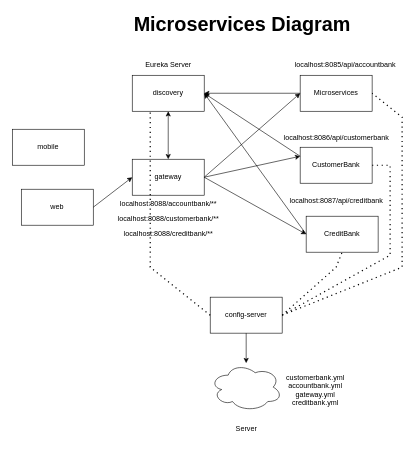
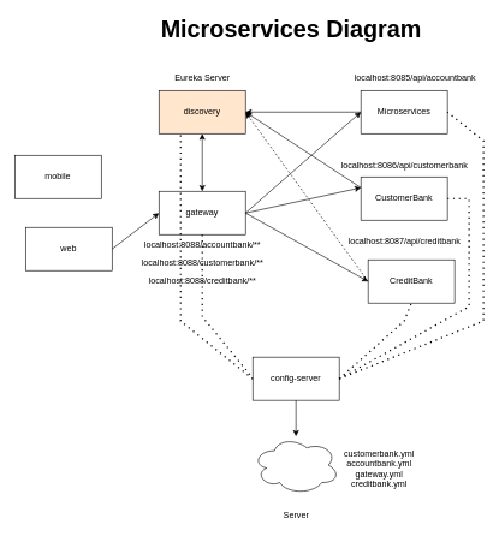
  <mxCell id="0" />
  <mxCell id="1" parent="0" />
  <mxCell id="2" value="mobile" style="rounded=0;whiteSpace=wrap;html=1;" parent="1" vertex="1"><mxGeometry x="20" y="215" width="120" height="60" as="geometry" /></mxCell>
  <mxCell id="3" value="web" style="rounded=0;whiteSpace=wrap;html=1;" parent="1" vertex="1"><mxGeometry x="35" y="315" width="120" height="60" as="geometry" /></mxCell>
  <mxCell id="4" value="gateway" style="rounded=0;whiteSpace=wrap;html=1;" parent="1" vertex="1"><mxGeometry x="220" y="265" width="120" height="60" as="geometry" /></mxCell>
- <mxCell id="5" value="discovery" style="rounded=0;whiteSpace=wrap;html=1;" parent="1" vertex="1"><mxGeometry x="220" y="125" width="120" height="60" as="geometry" /></mxCell>
+ <mxCell id="5" value="discovery" style="rounded=0;whiteSpace=wrap;html=1;fillColor=#ffe6cc;" parent="1" vertex="1"><mxGeometry x="220" y="125" width="120" height="60" as="geometry" /></mxCell>
  <mxCell id="6" value="Microservices" style="rounded=0;whiteSpace=wrap;html=1;" parent="1" vertex="1"><mxGeometry x="500" y="125" width="120" height="60" as="geometry" /></mxCell>
  <mxCell id="7" value="CustomerBank" style="rounded=0;whiteSpace=wrap;html=1;" parent="1" vertex="1"><mxGeometry x="500" y="245" width="120" height="60" as="geometry" /></mxCell>
  <mxCell id="8" value="config-server" style="rounded=0;whiteSpace=wrap;html=1;" parent="1" vertex="1"><mxGeometry x="350" y="495" width="120" height="60" as="geometry" /></mxCell>
+ <mxCell id="9" value="" style="endArrow=none;dashed=1;html=1;dashPattern=1 3;strokeWidth=2;rounded=0;exitX=0.5;exitY=1;exitDx=0;exitDy=0;entryX=-0.033;entryY=0.4;entryDx=0;entryDy=0;entryPerimeter=0;" parent="1" source="4" target="8" edge="1"><mxGeometry width="50" height="50" relative="1" as="geometry"><mxPoint x="380" y="375" as="sourcePoint" /><mxPoint x="430" y="325" as="targetPoint" /><Array as="points"><mxPoint x="280" y="439" /></Array></mxGeometry></mxCell>
  <mxCell id="10" value="" style="endArrow=none;dashed=1;html=1;dashPattern=1 3;strokeWidth=2;rounded=0;entryX=1;entryY=0.5;entryDx=0;entryDy=0;exitX=1;exitY=0.5;exitDx=0;exitDy=0;" parent="1" target="6" edge="1" source="8"><mxGeometry width="50" height="50" relative="1" as="geometry"><mxPoint x="470" y="445" as="sourcePoint" /><mxPoint x="430" y="325" as="targetPoint" /><Array as="points"><mxPoint x="670" y="445" /><mxPoint x="670" y="195" /></Array></mxGeometry></mxCell>
  <mxCell id="11" value="" style="endArrow=none;dashed=1;html=1;dashPattern=1 3;strokeWidth=2;rounded=0;entryX=0.25;entryY=1;entryDx=0;entryDy=0;exitX=0;exitY=0.5;exitDx=0;exitDy=0;" parent="1" source="8" target="5" edge="1"><mxGeometry width="50" height="50" relative="1" as="geometry"><mxPoint x="380" y="375" as="sourcePoint" /><mxPoint x="430" y="325" as="targetPoint" /><Array as="points"><mxPoint x="250" y="445" /></Array></mxGeometry></mxCell>
  <mxCell id="12" value="" style="endArrow=classic;startArrow=classic;html=1;rounded=0;entryX=0.5;entryY=1;entryDx=0;entryDy=0;" parent="1" source="4" target="5" edge="1"><mxGeometry width="50" height="50" relative="1" as="geometry"><mxPoint x="380" y="375" as="sourcePoint" /><mxPoint x="430" y="325" as="targetPoint" /></mxGeometry></mxCell>
  <mxCell id="13" value="" style="endArrow=classic;html=1;rounded=0;exitX=1;exitY=0.5;exitDx=0;exitDy=0;entryX=0;entryY=0.25;entryDx=0;entryDy=0;" parent="1" source="4" target="7" edge="1"><mxGeometry width="50" height="50" relative="1" as="geometry"><mxPoint x="380" y="375" as="sourcePoint" /><mxPoint x="430" y="325" as="targetPoint" /></mxGeometry></mxCell>
  <mxCell id="14" value="" style="endArrow=classic;html=1;rounded=0;entryX=0;entryY=0.5;entryDx=0;entryDy=0;exitX=1;exitY=0.5;exitDx=0;exitDy=0;" parent="1" source="4" target="6" edge="1"><mxGeometry width="50" height="50" relative="1" as="geometry"><mxPoint x="380" y="375" as="sourcePoint" /><mxPoint x="430" y="325" as="targetPoint" /></mxGeometry></mxCell>
  <mxCell id="15" value="" style="endArrow=classic;html=1;rounded=0;entryX=1;entryY=0.5;entryDx=0;entryDy=0;exitX=0;exitY=0.5;exitDx=0;exitDy=0;" parent="1" source="6" target="5" edge="1"><mxGeometry width="50" height="50" relative="1" as="geometry"><mxPoint x="380" y="375" as="sourcePoint" /><mxPoint x="430" y="325" as="targetPoint" /></mxGeometry></mxCell>
  <mxCell id="16" value="" style="endArrow=classic;html=1;rounded=0;exitX=0;exitY=0.25;exitDx=0;exitDy=0;" parent="1" source="7" edge="1"><mxGeometry width="50" height="50" relative="1" as="geometry"><mxPoint x="380" y="375" as="sourcePoint" /><mxPoint x="340" y="155" as="targetPoint" /></mxGeometry></mxCell>
  <mxCell id="17" value="" style="endArrow=classic;html=1;rounded=0;exitX=1;exitY=0.5;exitDx=0;exitDy=0;entryX=0;entryY=0.5;entryDx=0;entryDy=0;" parent="1" source="3" target="4" edge="1"><mxGeometry width="50" height="50" relative="1" as="geometry"><mxPoint x="380" y="375" as="sourcePoint" /><mxPoint x="430" y="325" as="targetPoint" /></mxGeometry></mxCell>
  <mxCell id="18" value="Eureka Server" style="text;html=1;align=center;verticalAlign=middle;resizable=0;points=[];autosize=1;strokeColor=none;fillColor=none;" parent="1" vertex="1"><mxGeometry x="230" y="92" width="100" height="30" as="geometry" /></mxCell>
  <mxCell id="19" value="" style="ellipse;shape=cloud;whiteSpace=wrap;html=1;" parent="1" vertex="1"><mxGeometry x="350" y="605" width="120" height="80" as="geometry" /></mxCell>
  <mxCell id="20" value="Server" style="text;html=1;align=center;verticalAlign=middle;resizable=0;points=[];autosize=1;strokeColor=none;fillColor=none;" parent="1" vertex="1"><mxGeometry x="380" y="700" width="60" height="30" as="geometry" /></mxCell>
  <mxCell id="21" value="" style="endArrow=classic;html=1;rounded=0;exitX=0.5;exitY=1;exitDx=0;exitDy=0;" parent="1" source="8" target="19" edge="1"><mxGeometry width="50" height="50" relative="1" as="geometry"><mxPoint x="380" y="565" as="sourcePoint" /><mxPoint x="430" y="515" as="targetPoint" /></mxGeometry></mxCell>
  <mxCell id="22" value="localhost:8085/api/accountbank" style="text;html=1;align=center;verticalAlign=middle;resizable=0;points=[];autosize=1;strokeColor=none;fillColor=none;" parent="1" vertex="1"><mxGeometry x="480" y="92" width="190" height="30" as="geometry" /></mxCell>
  <mxCell id="23" value="localhost:8086/api/customerbank" style="text;html=1;align=center;verticalAlign=middle;resizable=0;points=[];autosize=1;strokeColor=none;fillColor=none;" parent="1" vertex="1"><mxGeometry x="460" y="215" width="200" height="30" as="geometry" /></mxCell>
  <mxCell id="24" value="localhost:8088/accountbank/**" style="text;html=1;align=center;verticalAlign=middle;resizable=0;points=[];autosize=1;strokeColor=none;fillColor=none;" parent="1" vertex="1"><mxGeometry x="190" y="325" width="180" height="30" as="geometry" /></mxCell>
  <mxCell id="25" value="localhost:8088/customerbank/**" style="text;html=1;align=center;verticalAlign=middle;resizable=0;points=[];autosize=1;strokeColor=none;fillColor=none;" parent="1" vertex="1"><mxGeometry x="185" y="350" width="190" height="30" as="geometry" /></mxCell>
  <mxCell id="26" value="customerbank.yml&lt;br&gt;accountbank.yml&lt;br&gt;gateway.yml&lt;br&gt;creditbank.yml" style="text;html=1;align=center;verticalAlign=middle;resizable=0;points=[];autosize=1;strokeColor=none;fillColor=none;" parent="1" vertex="1"><mxGeometry x="465" y="615" width="120" height="70" as="geometry" /></mxCell>
  <mxCell id="27" value="CreditBank" style="rounded=0;whiteSpace=wrap;html=1;" vertex="1" parent="1"><mxGeometry x="510" y="360" width="120" height="60" as="geometry" /></mxCell>
  <mxCell id="28" value="" style="endArrow=none;dashed=1;html=1;dashPattern=1 3;strokeWidth=2;rounded=0;entryX=0.5;entryY=1;entryDx=0;entryDy=0;exitX=1;exitY=0.5;exitDx=0;exitDy=0;" edge="1" parent="1" source="8" target="27"><mxGeometry width="50" height="50" relative="1" as="geometry"><mxPoint x="470" y="525" as="sourcePoint" /><mxPoint x="560" y="339" as="targetPoint" /><Array as="points"><mxPoint x="560" y="445" /></Array></mxGeometry></mxCell>
  <mxCell id="29" value="" style="endArrow=classic;html=1;rounded=0;exitX=1;exitY=0.5;exitDx=0;exitDy=0;entryX=0;entryY=0.5;entryDx=0;entryDy=0;" edge="1" parent="1" source="4" target="27"><mxGeometry width="50" height="50" relative="1" as="geometry"><mxPoint x="350" y="305" as="sourcePoint" /><mxPoint x="510" y="270" as="targetPoint" /></mxGeometry></mxCell>
- <mxCell id="30" value="" style="endArrow=classic;html=1;rounded=0;exitX=0;exitY=0.5;exitDx=0;exitDy=0;entryX=1;entryY=0.5;entryDx=0;entryDy=0;" edge="1" parent="1" source="27" target="5"><mxGeometry width="50" height="50" relative="1" as="geometry"><mxPoint x="500" y="355" as="sourcePoint" /><mxPoint x="350" y="165" as="targetPoint" /></mxGeometry></mxCell>
+ <mxCell id="30" value="" style="endArrow=classic;html=1;rounded=0;exitX=0;exitY=0.5;exitDx=0;exitDy=0;entryX=1;entryY=0.5;entryDx=0;entryDy=0;dashed=1;" edge="1" parent="1" source="27" target="5"><mxGeometry width="50" height="50" relative="1" as="geometry"><mxPoint x="500" y="355" as="sourcePoint" /><mxPoint x="350" y="165" as="targetPoint" /></mxGeometry></mxCell>
  <mxCell id="31" value="localhost:8087/api/creditbank" style="text;html=1;align=center;verticalAlign=middle;resizable=0;points=[];autosize=1;strokeColor=none;fillColor=none;" vertex="1" parent="1"><mxGeometry x="470" y="320" width="180" height="30" as="geometry" /></mxCell>
  <mxCell id="32" value="" style="endArrow=none;dashed=1;html=1;dashPattern=1 3;strokeWidth=2;rounded=0;exitX=1;exitY=0.5;exitDx=0;exitDy=0;entryX=1;entryY=0.5;entryDx=0;entryDy=0;" edge="1" parent="1" source="8" target="7"><mxGeometry width="50" height="50" relative="1" as="geometry"><mxPoint x="480" y="535" as="sourcePoint" /><mxPoint x="650" y="275" as="targetPoint" /><Array as="points"><mxPoint x="650" y="425" /><mxPoint x="650" y="275" /></Array></mxGeometry></mxCell>
  <mxCell id="33" value="localhost:8088/creditbank/**" style="text;html=1;align=center;verticalAlign=middle;resizable=0;points=[];autosize=1;strokeColor=none;fillColor=none;" vertex="1" parent="1"><mxGeometry x="195" y="375" width="170" height="30" as="geometry" /></mxCell>
  <mxCell id="34" value="&lt;font style=&quot;font-size: 33px;&quot;&gt;Microservices Diagram&lt;/font&gt;" style="text;strokeColor=none;fillColor=none;html=1;fontSize=24;fontStyle=1;verticalAlign=middle;align=center;" vertex="1" parent="1"><mxGeometry x="353" y="20" width="100" height="40" as="geometry" /></mxCell>
